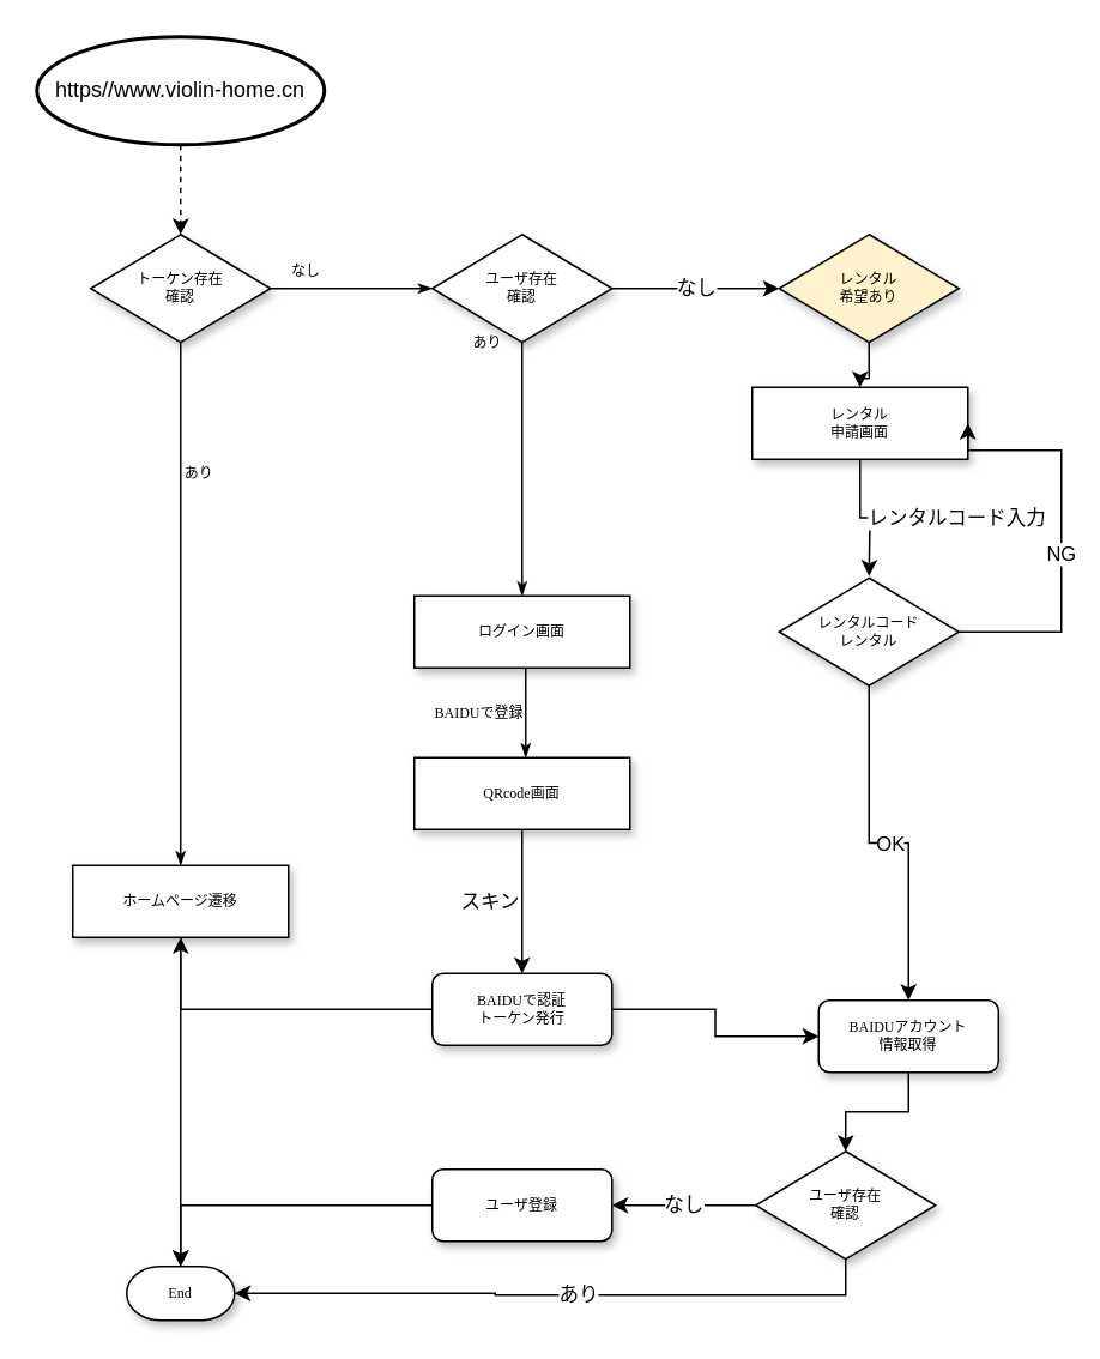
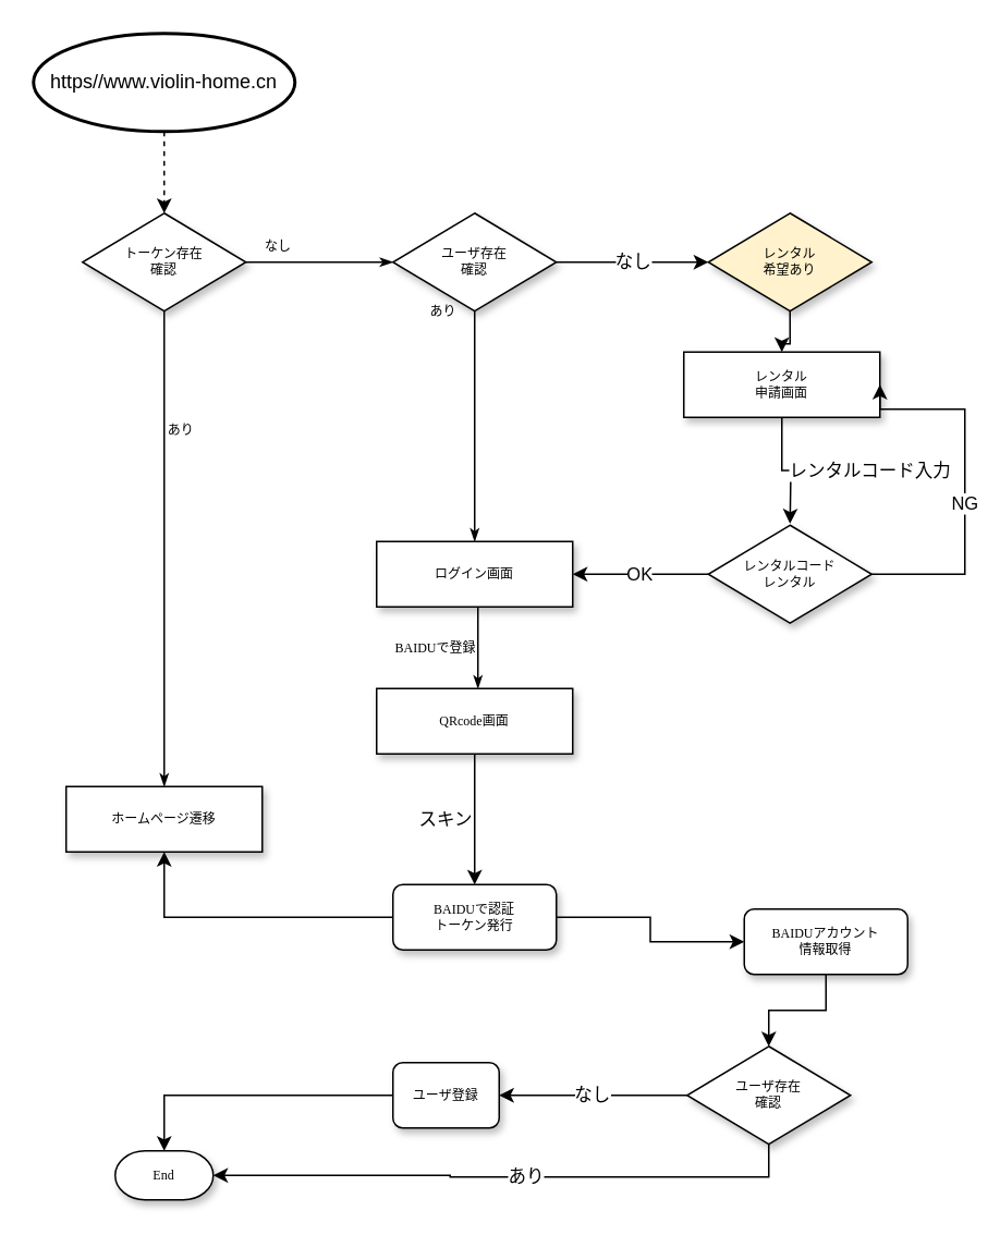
  <mxCell id="0" />
  <mxCell id="1" parent="0" />
  <mxCell id="2" value="なし" style="edgeStyle=orthogonalEdgeStyle;rounded=0;html=1;labelBackgroundColor=none;startSize=5;endArrow=classicThin;endFill=1;endSize=5;jettySize=auto;orthogonalLoop=1;strokeWidth=1;fontFamily=Verdana;fontSize=8;labelPosition=right;verticalLabelPosition=middle;align=left;verticalAlign=middle;" parent="1" source="4" target="7" edge="1"><mxGeometry x="-0.778" y="10" relative="1" as="geometry"><mxPoint as="offset" /></mxGeometry></mxCell>
  <mxCell id="3" value="あり" style="edgeStyle=orthogonalEdgeStyle;rounded=0;html=1;labelBackgroundColor=none;startSize=5;endArrow=classicThin;endFill=1;endSize=5;jettySize=auto;orthogonalLoop=1;strokeWidth=1;fontFamily=Verdana;fontSize=8" parent="1" source="4" target="16" edge="1"><mxGeometry x="-0.5" y="10" relative="1" as="geometry"><mxPoint as="offset" /><mxPoint x="100" y="230" as="targetPoint" /></mxGeometry></mxCell>
  <mxCell id="4" value="トーケン存在&lt;br&gt;確認" style="rhombus;whiteSpace=wrap;html=1;rounded=0;shadow=1;labelBackgroundColor=none;strokeWidth=1;fontFamily=Verdana;fontSize=8;align=center;" parent="1" vertex="1"><mxGeometry x="50" y="130" width="100" height="60" as="geometry" /></mxCell>
  <mxCell id="5" value="あり" style="edgeStyle=orthogonalEdgeStyle;rounded=0;html=1;labelBackgroundColor=none;startSize=5;endArrow=classicThin;endFill=1;endSize=5;jettySize=auto;orthogonalLoop=1;strokeWidth=1;fontFamily=Verdana;fontSize=8;labelPosition=left;verticalLabelPosition=middle;align=right;verticalAlign=middle;" parent="1" source="7" target="9" edge="1"><mxGeometry x="-1" y="-10" relative="1" as="geometry"><mxPoint x="290" y="210" as="targetPoint" /><Array as="points" /><mxPoint as="offset" /></mxGeometry></mxCell>
  <mxCell id="6" value="なし" style="edgeStyle=orthogonalEdgeStyle;rounded=0;orthogonalLoop=1;jettySize=auto;html=1;" edge="1" parent="1" source="7" target="22"><mxGeometry relative="1" as="geometry" /></mxCell>
  <mxCell id="7" value="ユーザ存在&lt;br&gt;確認" style="rhombus;whiteSpace=wrap;html=1;rounded=0;shadow=1;labelBackgroundColor=none;strokeWidth=1;fontFamily=Verdana;fontSize=8;align=center;" parent="1" vertex="1"><mxGeometry x="240" y="130" width="100" height="60" as="geometry" /></mxCell>
  <mxCell id="8" value="BAIDUで登録" style="edgeStyle=orthogonalEdgeStyle;rounded=0;html=1;labelBackgroundColor=none;startSize=5;endArrow=classicThin;endFill=1;endSize=5;jettySize=auto;orthogonalLoop=1;strokeWidth=1;fontFamily=Verdana;fontSize=8;labelPosition=left;verticalLabelPosition=middle;align=right;verticalAlign=middle;" parent="1" edge="1"><mxGeometry relative="1" as="geometry"><mxPoint x="292" y="371" as="sourcePoint" /><mxPoint x="292" y="421" as="targetPoint" /></mxGeometry></mxCell>
  <mxCell id="9" value="ログイン画面" style="whiteSpace=wrap;html=1;rounded=0;shadow=1;labelBackgroundColor=none;strokeWidth=1;fontFamily=Verdana;fontSize=8;align=center;" parent="1" vertex="1"><mxGeometry x="230" y="331" width="120" height="40" as="geometry" /></mxCell>
  <mxCell id="10" value="スキン" style="edgeStyle=orthogonalEdgeStyle;rounded=0;orthogonalLoop=1;jettySize=auto;html=1;labelPosition=left;verticalLabelPosition=middle;align=right;verticalAlign=middle;entryX=0.5;entryY=0;entryDx=0;entryDy=0;" edge="1" parent="1" source="11" target="18"><mxGeometry relative="1" as="geometry"><mxPoint x="320" y="541" as="targetPoint" /></mxGeometry></mxCell>
  <mxCell id="11" value="QRcode画面" style="whiteSpace=wrap;html=1;rounded=0;shadow=1;labelBackgroundColor=none;strokeWidth=1;fontFamily=Verdana;fontSize=8;align=center;spacing=6;" parent="1" vertex="1"><mxGeometry x="230" y="421" width="120" height="40" as="geometry" /></mxCell>
  <mxCell id="12" value="https//www.violin-home.cn" style="strokeWidth=2;html=1;shape=mxgraph.flowchart.start_1;whiteSpace=wrap;" vertex="1" parent="1"><mxGeometry x="20" y="20" width="160" height="60" as="geometry" /></mxCell>
  <mxCell id="13" value="" style="endArrow=classic;html=1;rounded=0;exitX=0.5;exitY=1;exitDx=0;exitDy=0;exitPerimeter=0;dashed=1;" edge="1" parent="1" source="12" target="4"><mxGeometry width="50" height="50" relative="1" as="geometry"><mxPoint x="350" y="240" as="sourcePoint" /><mxPoint x="400" y="190" as="targetPoint" /></mxGeometry></mxCell>
  <mxCell id="14" value="" style="edgeStyle=orthogonalEdgeStyle;rounded=0;orthogonalLoop=1;jettySize=auto;html=1;exitX=0;exitY=0.5;exitDx=0;exitDy=0;" edge="1" parent="1" source="18" target="16"><mxGeometry relative="1" as="geometry"><mxPoint x="230" y="561" as="sourcePoint" /></mxGeometry></mxCell>
- <mxCell id="15" value="" style="edgeStyle=orthogonalEdgeStyle;rounded=0;orthogonalLoop=1;jettySize=auto;html=1;" edge="1" parent="1" source="16" target="26"><mxGeometry relative="1" as="geometry" /></mxCell>
  <mxCell id="16" value="ホームページ遷移" style="whiteSpace=wrap;html=1;rounded=0;shadow=1;labelBackgroundColor=none;strokeWidth=1;fontFamily=Verdana;fontSize=8;align=center;spacing=6;" vertex="1" parent="1"><mxGeometry x="40" y="481" width="120" height="40" as="geometry" /></mxCell>
  <mxCell id="17" value="" style="edgeStyle=orthogonalEdgeStyle;rounded=0;orthogonalLoop=1;jettySize=auto;html=1;" edge="1" parent="1" source="18" target="28"><mxGeometry relative="1" as="geometry" /></mxCell>
  <mxCell id="18" value="BAIDUで認証&lt;br&gt;トーケン発行" style="rounded=1;whiteSpace=wrap;html=1;shadow=1;labelBackgroundColor=none;strokeWidth=1;fontFamily=Verdana;fontSize=8;align=center;" vertex="1" parent="1"><mxGeometry x="240" y="541" width="100" height="40" as="geometry" /></mxCell>
  <mxCell id="19" value="レンタルコード入力" style="edgeStyle=orthogonalEdgeStyle;rounded=0;orthogonalLoop=1;jettySize=auto;html=1;labelPosition=right;verticalLabelPosition=middle;align=left;verticalAlign=middle;" edge="1" parent="1" source="20"><mxGeometry relative="1" as="geometry"><mxPoint x="483" y="320" as="targetPoint" /></mxGeometry></mxCell>
  <mxCell id="20" value="レンタル&lt;br&gt;申請画面" style="whiteSpace=wrap;html=1;rounded=0;shadow=1;labelBackgroundColor=none;strokeWidth=1;fontFamily=Verdana;fontSize=8;align=center;spacing=6;" vertex="1" parent="1"><mxGeometry x="418" y="215" width="120" height="40" as="geometry" /></mxCell>
  <mxCell id="21" value="" style="edgeStyle=orthogonalEdgeStyle;rounded=0;orthogonalLoop=1;jettySize=auto;html=1;" edge="1" parent="1" source="22" target="20"><mxGeometry relative="1" as="geometry" /></mxCell>
  <mxCell id="22" value="レンタル&lt;br&gt;希望あり" style="rhombus;whiteSpace=wrap;html=1;rounded=0;shadow=1;labelBackgroundColor=none;strokeWidth=1;fontFamily=Verdana;fontSize=8;align=center;fillColor=#fff2cc;" vertex="1" parent="1"><mxGeometry x="433" y="130" width="100" height="60" as="geometry" /></mxCell>
- <mxCell id="23" value="OK" style="edgeStyle=orthogonalEdgeStyle;rounded=0;orthogonalLoop=1;jettySize=auto;html=1;" edge="1" parent="1" source="24" target="28"><mxGeometry relative="1" as="geometry" /></mxCell>
+ <mxCell id="23" value="OK" style="edgeStyle=orthogonalEdgeStyle;rounded=0;orthogonalLoop=1;jettySize=auto;html=1;" edge="1" parent="1" source="24" target="9"><mxGeometry relative="1" as="geometry" /></mxCell>
  <mxCell id="24" value="レンタルコード&lt;br&gt;レンタル" style="rhombus;whiteSpace=wrap;html=1;rounded=0;shadow=1;labelBackgroundColor=none;strokeWidth=1;fontFamily=Verdana;fontSize=8;align=center;" vertex="1" parent="1"><mxGeometry x="433" y="321" width="100" height="60" as="geometry" /></mxCell>
  <mxCell id="25" value="NG" style="edgeStyle=orthogonalEdgeStyle;rounded=0;orthogonalLoop=1;jettySize=auto;html=1;entryX=1;entryY=0.5;entryDx=0;entryDy=0;exitX=1;exitY=0.5;exitDx=0;exitDy=0;labelPosition=center;verticalLabelPosition=bottom;align=center;verticalAlign=top;" edge="1" parent="1" source="24" target="20"><mxGeometry relative="1" as="geometry"><mxPoint x="443" y="361" as="sourcePoint" /><mxPoint x="360" y="361" as="targetPoint" /><Array as="points"><mxPoint x="590" y="351" /><mxPoint x="590" y="250" /></Array></mxGeometry></mxCell>
  <mxCell id="26" value="End" style="strokeWidth=1;html=1;shape=mxgraph.flowchart.terminator;whiteSpace=wrap;rounded=0;shadow=1;labelBackgroundColor=none;fontFamily=Verdana;fontSize=8;align=center;" vertex="1" parent="1"><mxGeometry x="70" y="704" width="60" height="30" as="geometry" /></mxCell>
  <mxCell id="27" value="" style="edgeStyle=orthogonalEdgeStyle;rounded=0;orthogonalLoop=1;jettySize=auto;html=1;entryX=0.5;entryY=0;entryDx=0;entryDy=0;" edge="1" parent="1" source="28" target="32"><mxGeometry relative="1" as="geometry" /></mxCell>
  <mxCell id="28" value="BAIDUアカウント&lt;br&gt;情報取得" style="rounded=1;whiteSpace=wrap;html=1;shadow=1;labelBackgroundColor=none;strokeWidth=1;fontFamily=Verdana;fontSize=8;align=center;" vertex="1" parent="1"><mxGeometry x="455" y="556" width="100" height="40" as="geometry" /></mxCell>
  <mxCell id="29" value="" style="edgeStyle=orthogonalEdgeStyle;rounded=0;orthogonalLoop=1;jettySize=auto;html=1;entryX=0.5;entryY=0;entryDx=0;entryDy=0;entryPerimeter=0;" edge="1" parent="1" source="30" target="26"><mxGeometry relative="1" as="geometry" /></mxCell>
- <mxCell id="30" value="ユーザ登録" style="rounded=1;whiteSpace=wrap;html=1;shadow=1;labelBackgroundColor=none;strokeWidth=1;fontFamily=Verdana;fontSize=8;align=center;" vertex="1" parent="1"><mxGeometry x="240" y="650" width="100" height="40" as="geometry" /></mxCell>
+ <mxCell id="30" value="ユーザ登録" style="rounded=1;whiteSpace=wrap;html=1;shadow=1;labelBackgroundColor=none;strokeWidth=1;fontFamily=Verdana;fontSize=8;align=center;" vertex="1" parent="1"><mxGeometry x="240" y="650" width="65" height="40" as="geometry" /></mxCell>
  <mxCell id="31" value="なし" style="edgeStyle=orthogonalEdgeStyle;rounded=0;orthogonalLoop=1;jettySize=auto;html=1;" edge="1" parent="1" source="32" target="30"><mxGeometry relative="1" as="geometry" /></mxCell>
  <mxCell id="32" value="ユーザ存在&lt;br&gt;確認" style="rhombus;whiteSpace=wrap;html=1;rounded=0;shadow=1;labelBackgroundColor=none;strokeWidth=1;fontFamily=Verdana;fontSize=8;align=center;" vertex="1" parent="1"><mxGeometry x="420" y="640" width="100" height="60" as="geometry" /></mxCell>
  <mxCell id="33" value="あり" style="edgeStyle=orthogonalEdgeStyle;rounded=0;orthogonalLoop=1;jettySize=auto;html=1;entryX=1;entryY=0.5;entryDx=0;entryDy=0;entryPerimeter=0;exitX=0.5;exitY=1;exitDx=0;exitDy=0;labelPosition=right;verticalLabelPosition=middle;align=left;verticalAlign=middle;" edge="1" parent="1" source="32" target="26"><mxGeometry relative="1" as="geometry"><mxPoint x="480" y="687" as="sourcePoint" /><mxPoint x="480" y="746" as="targetPoint" /></mxGeometry></mxCell>
